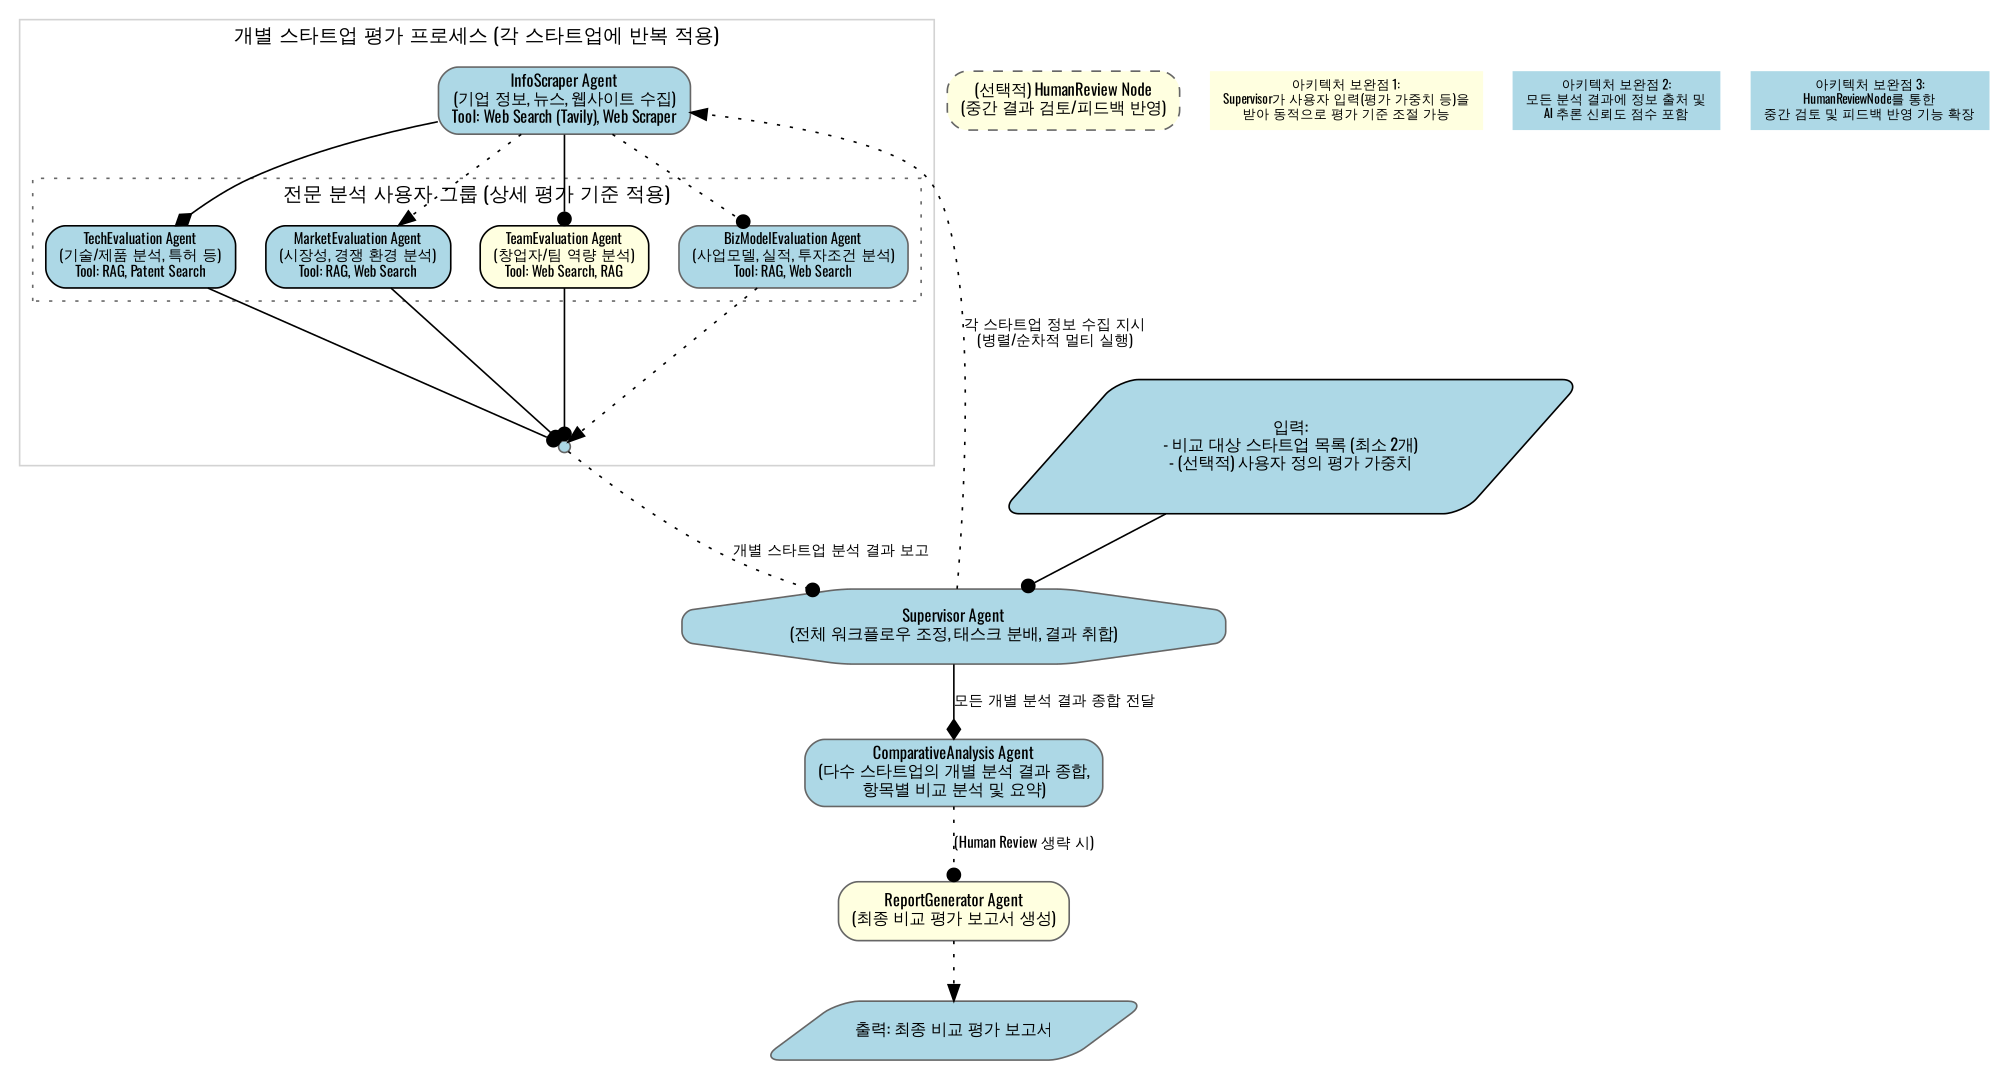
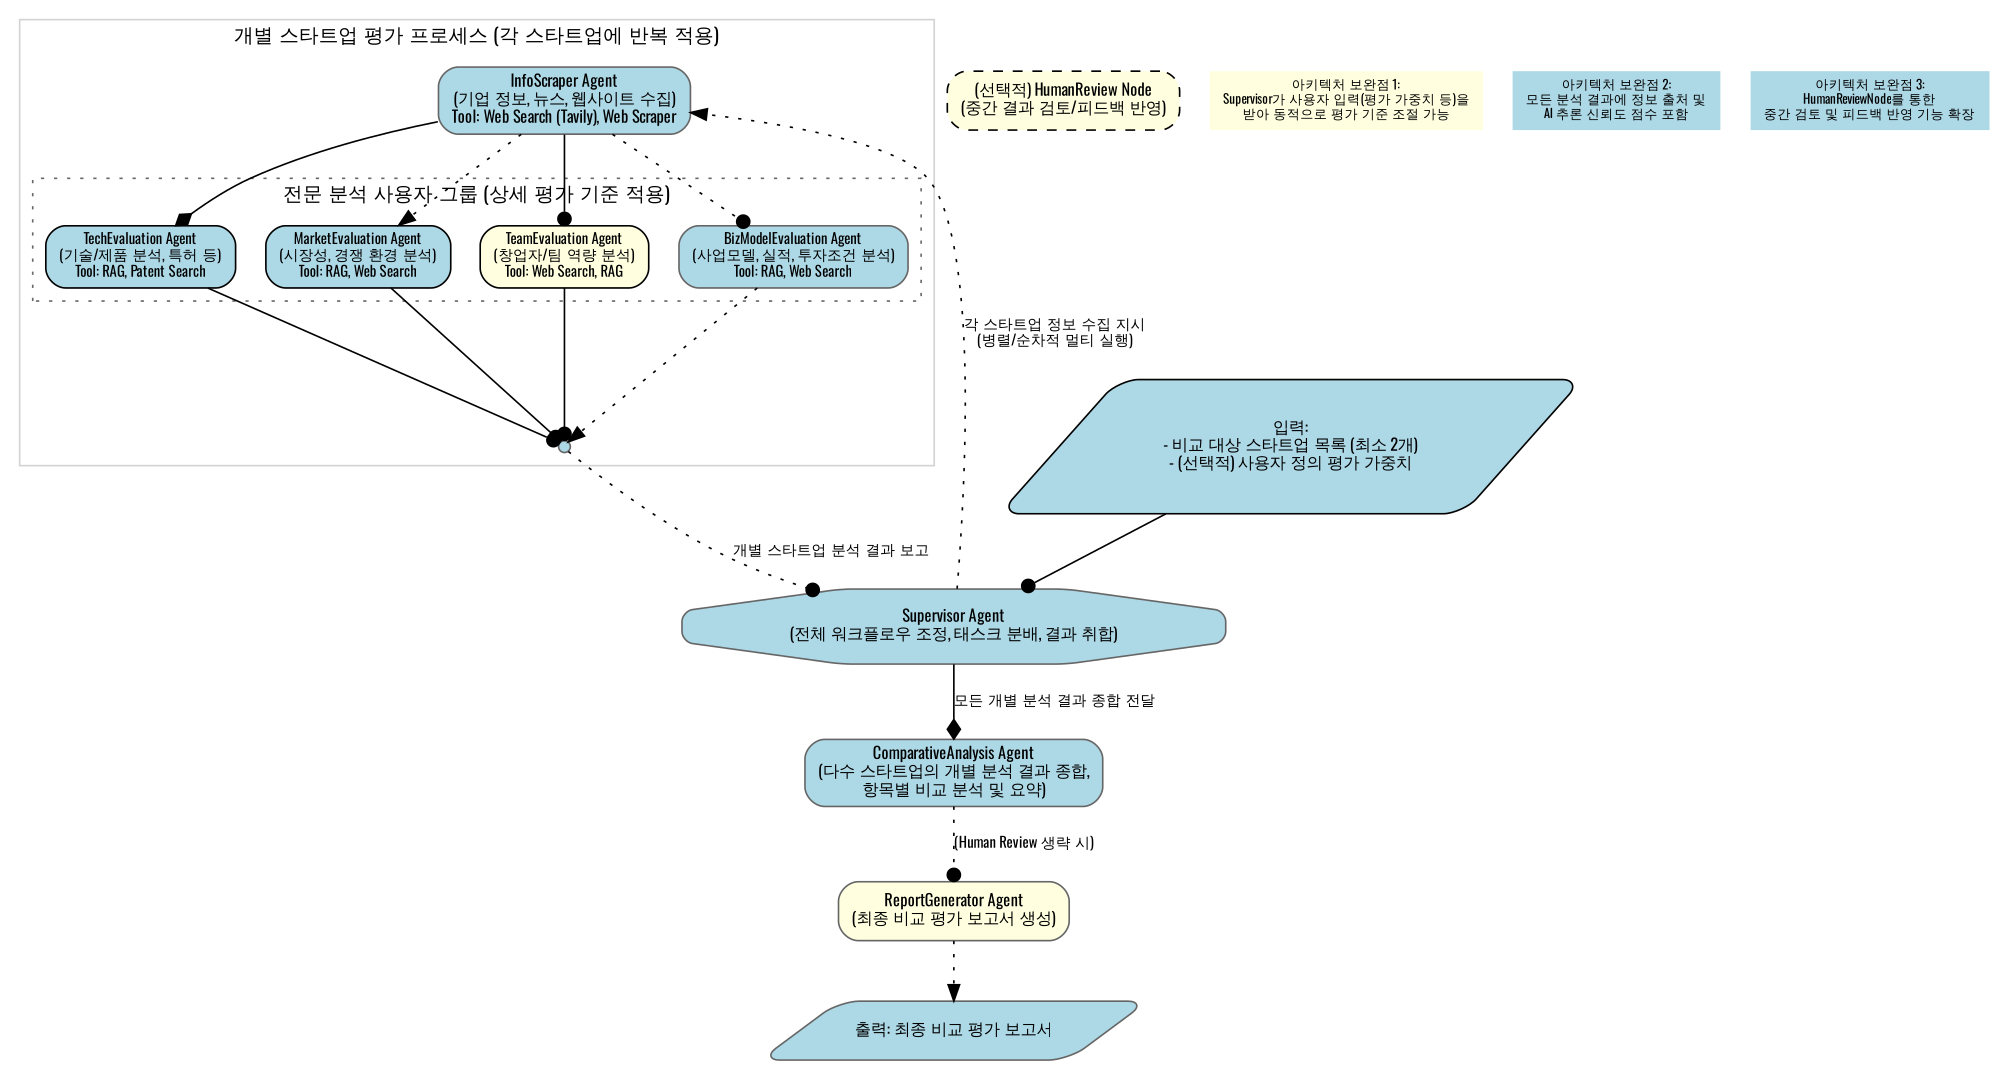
  digraph {
    fontname=Oswald
    fontsize=12
    rankdir=TD
    node [color=gray40 fillcolor=lightblue fontname=Oswald fontsize=10 shape=box style="rounded,filled"]
    edge [arrowhead=dot fontname=Oswald fontsize=9 style=solid]
    n1 [color=black fontsize=9 label="TechEvaluation Agent\n(기술/제품 분석, 특허 등)\nTool: RAG, Patent Search"]
    n2 [color=black fontsize=9 label="MarketEvaluation Agent\n(시장성, 경쟁 환경 분석)\nTool: RAG, Web Search"]
    n3 [color=black fillcolor=lightyellow fontsize=9 label="TeamEvaluation Agent\n(창업자/팀 역량 분석)\nTool: Web Search, RAG"]
    n4 [fontsize=9 label="BizModelEvaluation Agent\n(사업모델, 실적, 투자조건 분석)\nTool: RAG, Web Search"]
    n5 [label="InfoScraper Agent\n(기업 정보, 뉴스, 웹사이트 수집)\nTool: Web Search (Tavily), Web Scraper"]
    n6 [height=0.1 label="개별 스타트업 분석 결과 취합" shape=point style=filled width=0.1]
    n7 [label="Supervisor Agent\n(전체 워크플로우 조정, 태스크 분배, 결과 취합)" shape=octagon]
    n8 [color=black label="입력:\n- 비교 대상 스타트업 목록 (최소 2개)\n- (선택적) 사용자 정의 평가 가중치" shape=parallelogram]
    n9 [label="ComparativeAnalysis Agent\n(다수 스타트업의 개별 분석 결과 종합,\n항목별 비교 분석 및 요약)"]
    n10 [fillcolor=lightyellow label="ReportGenerator Agent\n(최종 비교 평가 보고서 생성)"]
    n11 [label="출력: 최종 비교 평가 보고서" shape=parallelogram]
-   n12 [fillcolor=lightyellow label="(선택적) HumanReview Node\n(중간 결과 검토/피드백 반영)" style="rounded,filled,dashed"]
+   n12 [color=black fillcolor=lightyellow label="(선택적) HumanReview Node\n(중간 결과 검토/피드백 반영)" style="rounded,filled,dashed"]
    n13 [fillcolor=lightyellow fontsize=8 label="아키텍처 보완점 1:\nSupervisor가 사용자 입력(평가 가중치 등)을\n받아 동적으로 평가 기준 조절 가능" shape=plaintext style=filled]
    n14 [fontsize=8 label="아키텍처 보완점 2:\n모든 분석 결과에 정보 출처 및\nAI 추론 신뢰도 점수 포함" shape=plaintext style=filled]
    n15 [color=black fontsize=8 label="아키텍처 보완점 3:\nHumanReviewNode를 통한\n중간 검토 및 피드백 반영 기능 확장" shape=plaintext style=filled]
    subgraph cluster_1 {
      color=lightgrey
      fillcolor=transparent
      label="개별 스타트업 평가 프로세스 (각 스타트업에 반복 적용)"
      style=filled
      n5
      n6
      subgraph cluster_2 {
        color=dimgray
        fillcolor=transparent
        label="전문 분석 사용자 그룹 (상세 평가 기준 적용)"
        style=dotted
        n1
        n2
        n3
        n4
      }
    }
    n1 -> n6
    n2 -> n6
    n3 -> n6
    n4 -> n6 [arrowhead=normal style=dotted]
    n5 -> n1 [arrowhead=diamond]
    n5 -> n2 [arrowhead=normal style=dotted]
    n5 -> n3
    n5 -> n4 [style=dotted]
    n6 -> n7 [label="개별 스타트업 분석 결과 보고" style=dotted]
    n7 -> n5 [arrowhead=normal label="각 스타트업 정보 수집 지시\n(병렬/순차적 멀티 실행)" style=dotted]
    n7 -> n9 [arrowhead=diamond label="모든 개별 분석 결과 종합 전달"]
    n8 -> n7
    n9 -> n10 [label="(Human Review 생략 시)" style=dotted]
    n10 -> n11 [arrowhead=normal style=dotted]
  }
